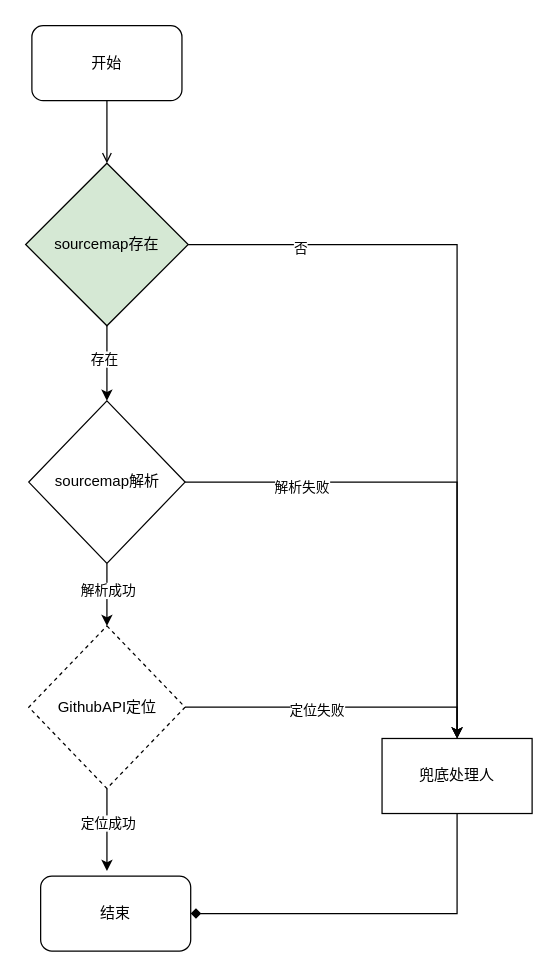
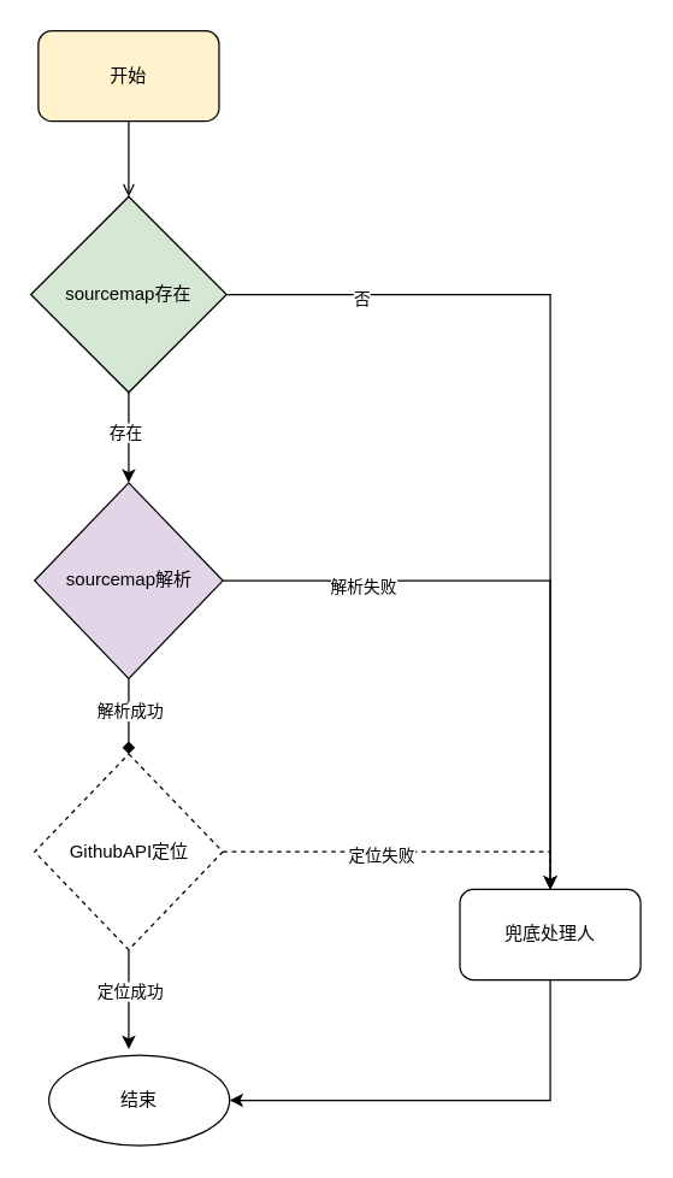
  <mxCell id="0" />
  <mxCell id="1" parent="0" />
  <mxCell id="2" style="edgeStyle=orthogonalEdgeStyle;rounded=0;orthogonalLoop=1;jettySize=auto;html=1;exitX=0.5;exitY=1;exitDx=0;exitDy=0;entryX=0.5;entryY=0;entryDx=0;entryDy=0;endArrow=open;" edge="1" parent="1" source="3" target="8"><mxGeometry relative="1" as="geometry" /></mxCell>
- <mxCell id="3" value="开始" style="rounded=1;whiteSpace=wrap;html=1;" vertex="1" parent="1"><mxGeometry x="25" y="20" width="120" height="60" as="geometry" /></mxCell>
+ <mxCell id="3" value="开始" style="rounded=1;whiteSpace=wrap;html=1;fillColor=#fff2cc;" vertex="1" parent="1"><mxGeometry x="25" y="20" width="120" height="60" as="geometry" /></mxCell>
  <mxCell id="4" style="edgeStyle=orthogonalEdgeStyle;rounded=0;orthogonalLoop=1;jettySize=auto;html=1;exitX=1;exitY=0.5;exitDx=0;exitDy=0;" edge="1" parent="1" source="8" target="10"><mxGeometry relative="1" as="geometry" /></mxCell>
  <mxCell id="5" value="否" style="edgeLabel;html=1;align=center;verticalAlign=middle;resizable=0;points=[];" vertex="1" connectable="0" parent="4"><mxGeometry x="-0.708" y="-2" relative="1" as="geometry"><mxPoint as="offset" /></mxGeometry></mxCell>
  <mxCell id="6" style="edgeStyle=orthogonalEdgeStyle;rounded=0;orthogonalLoop=1;jettySize=auto;html=1;exitX=0.5;exitY=1;exitDx=0;exitDy=0;entryX=0.5;entryY=0;entryDx=0;entryDy=0;" edge="1" parent="1" source="8" target="22"><mxGeometry relative="1" as="geometry" /></mxCell>
  <mxCell id="7" value="存在" style="edgeLabel;html=1;align=center;verticalAlign=middle;resizable=0;points=[];" vertex="1" connectable="0" parent="6"><mxGeometry x="-0.133" y="-3" relative="1" as="geometry"><mxPoint as="offset" /></mxGeometry></mxCell>
  <mxCell id="8" value="sourcemap存在" style="rhombus;whiteSpace=wrap;html=1;fillColor=#d5e8d4;" vertex="1" parent="1"><mxGeometry x="20" y="130" width="130" height="130" as="geometry" /></mxCell>
- <mxCell id="9" style="edgeStyle=orthogonalEdgeStyle;rounded=0;orthogonalLoop=1;jettySize=auto;html=1;exitX=0.5;exitY=1;exitDx=0;exitDy=0;entryX=1;entryY=0.5;entryDx=0;entryDy=0;endArrow=diamond;" edge="1" parent="1" source="10" target="18"><mxGeometry relative="1" as="geometry" /></mxCell>
- <mxCell id="10" value="兜底处理人" style="rounded=0;whiteSpace=wrap;html=1;" vertex="1" parent="1"><mxGeometry x="305" y="590" width="120" height="60" as="geometry" /></mxCell>
- <mxCell id="11" style="edgeStyle=orthogonalEdgeStyle;rounded=0;orthogonalLoop=1;jettySize=auto;html=1;exitX=0.5;exitY=1;exitDx=0;exitDy=0;entryX=0.5;entryY=0;entryDx=0;entryDy=0;" edge="1" parent="1" source="22" target="17"><mxGeometry relative="1" as="geometry"><mxPoint x="85" y="360" as="sourcePoint" /></mxGeometry></mxCell>
+ <mxCell id="9" style="edgeStyle=orthogonalEdgeStyle;rounded=0;orthogonalLoop=1;jettySize=auto;html=1;exitX=0.5;exitY=1;exitDx=0;exitDy=0;entryX=1;entryY=0.5;entryDx=0;entryDy=0;" edge="1" parent="1" source="10" target="18"><mxGeometry relative="1" as="geometry" /></mxCell>
+ <mxCell id="10" value="兜底处理人" style="whiteSpace=wrap;html=1;rounded=1;" vertex="1" parent="1"><mxGeometry x="305" y="590" width="120" height="60" as="geometry" /></mxCell>
+ <mxCell id="11" style="edgeStyle=orthogonalEdgeStyle;rounded=0;orthogonalLoop=1;jettySize=auto;html=1;exitX=0.5;exitY=1;exitDx=0;exitDy=0;entryX=0.5;entryY=0;entryDx=0;entryDy=0;endArrow=diamond;" edge="1" parent="1" source="22" target="17"><mxGeometry relative="1" as="geometry"><mxPoint x="85" y="360" as="sourcePoint" /></mxGeometry></mxCell>
  <mxCell id="12" value="解析成功" style="edgeLabel;html=1;align=center;verticalAlign=middle;resizable=0;points=[];" vertex="1" connectable="0" parent="11"><mxGeometry x="-0.16" relative="1" as="geometry"><mxPoint as="offset" /></mxGeometry></mxCell>
- <mxCell id="13" style="edgeStyle=orthogonalEdgeStyle;rounded=0;orthogonalLoop=1;jettySize=auto;html=1;exitX=1;exitY=0.5;exitDx=0;exitDy=0;entryX=0.5;entryY=0;entryDx=0;entryDy=0;" edge="1" parent="1" source="17" target="10"><mxGeometry relative="1" as="geometry" /></mxCell>
+ <mxCell id="13" style="edgeStyle=orthogonalEdgeStyle;rounded=0;orthogonalLoop=1;jettySize=auto;html=1;exitX=1;exitY=0.5;exitDx=0;exitDy=0;entryX=0.5;entryY=0;entryDx=0;entryDy=0;dashed=1;" edge="1" parent="1" source="17" target="10"><mxGeometry relative="1" as="geometry" /></mxCell>
  <mxCell id="14" value="定位失败" style="edgeLabel;html=1;align=center;verticalAlign=middle;resizable=0;points=[];" vertex="1" connectable="0" parent="13"><mxGeometry x="-0.138" y="-2" relative="1" as="geometry"><mxPoint as="offset" /></mxGeometry></mxCell>
  <mxCell id="15" style="edgeStyle=orthogonalEdgeStyle;rounded=0;orthogonalLoop=1;jettySize=auto;html=1;exitX=0.5;exitY=1;exitDx=0;exitDy=0;entryX=0.442;entryY=-0.067;entryDx=0;entryDy=0;entryPerimeter=0;" edge="1" parent="1" source="17" target="18"><mxGeometry relative="1" as="geometry" /></mxCell>
  <mxCell id="16" value="定位成功" style="edgeLabel;html=1;align=center;verticalAlign=middle;resizable=0;points=[];" vertex="1" connectable="0" parent="15"><mxGeometry x="-0.151" relative="1" as="geometry"><mxPoint as="offset" /></mxGeometry></mxCell>
  <mxCell id="17" value="GithubAPI定位" style="rhombus;whiteSpace=wrap;html=1;dashed=1;" vertex="1" parent="1"><mxGeometry x="22.5" y="500" width="125" height="130" as="geometry" /></mxCell>
- <mxCell id="18" value="结束" style="rounded=1;whiteSpace=wrap;html=1;" vertex="1" parent="1"><mxGeometry x="32" y="700" width="120" height="60" as="geometry" /></mxCell>
+ <mxCell id="18" value="结束" style="ellipse;whiteSpace=wrap;html=1;" vertex="1" parent="1"><mxGeometry x="32" y="700" width="120" height="60" as="geometry" /></mxCell>
  <mxCell id="19" value="" style="edgeStyle=orthogonalEdgeStyle;rounded=0;orthogonalLoop=1;jettySize=auto;html=1;exitX=0.5;exitY=1;exitDx=0;exitDy=0;entryX=0.5;entryY=0;entryDx=0;entryDy=0;" edge="1" parent="1" target="22"><mxGeometry relative="1" as="geometry"><mxPoint x="85" y="360" as="sourcePoint" /><mxPoint x="85" y="500" as="targetPoint" /></mxGeometry></mxCell>
  <mxCell id="20" style="edgeStyle=orthogonalEdgeStyle;rounded=0;orthogonalLoop=1;jettySize=auto;html=1;exitX=1;exitY=0.5;exitDx=0;exitDy=0;entryX=0.5;entryY=0;entryDx=0;entryDy=0;" edge="1" parent="1" source="22" target="10"><mxGeometry relative="1" as="geometry" /></mxCell>
  <mxCell id="21" value="解析失败" style="edgeLabel;html=1;align=center;verticalAlign=middle;resizable=0;points=[];" vertex="1" connectable="0" parent="20"><mxGeometry x="-0.562" y="-3" relative="1" as="geometry"><mxPoint as="offset" /></mxGeometry></mxCell>
- <mxCell id="22" value="sourcemap解析" style="rhombus;whiteSpace=wrap;html=1;" vertex="1" parent="1"><mxGeometry x="22.5" y="320" width="125" height="130" as="geometry" /></mxCell>
+ <mxCell id="22" value="sourcemap解析" style="rhombus;whiteSpace=wrap;html=1;fillColor=#e1d5e7;" vertex="1" parent="1"><mxGeometry x="22.5" y="320" width="125" height="130" as="geometry" /></mxCell>
